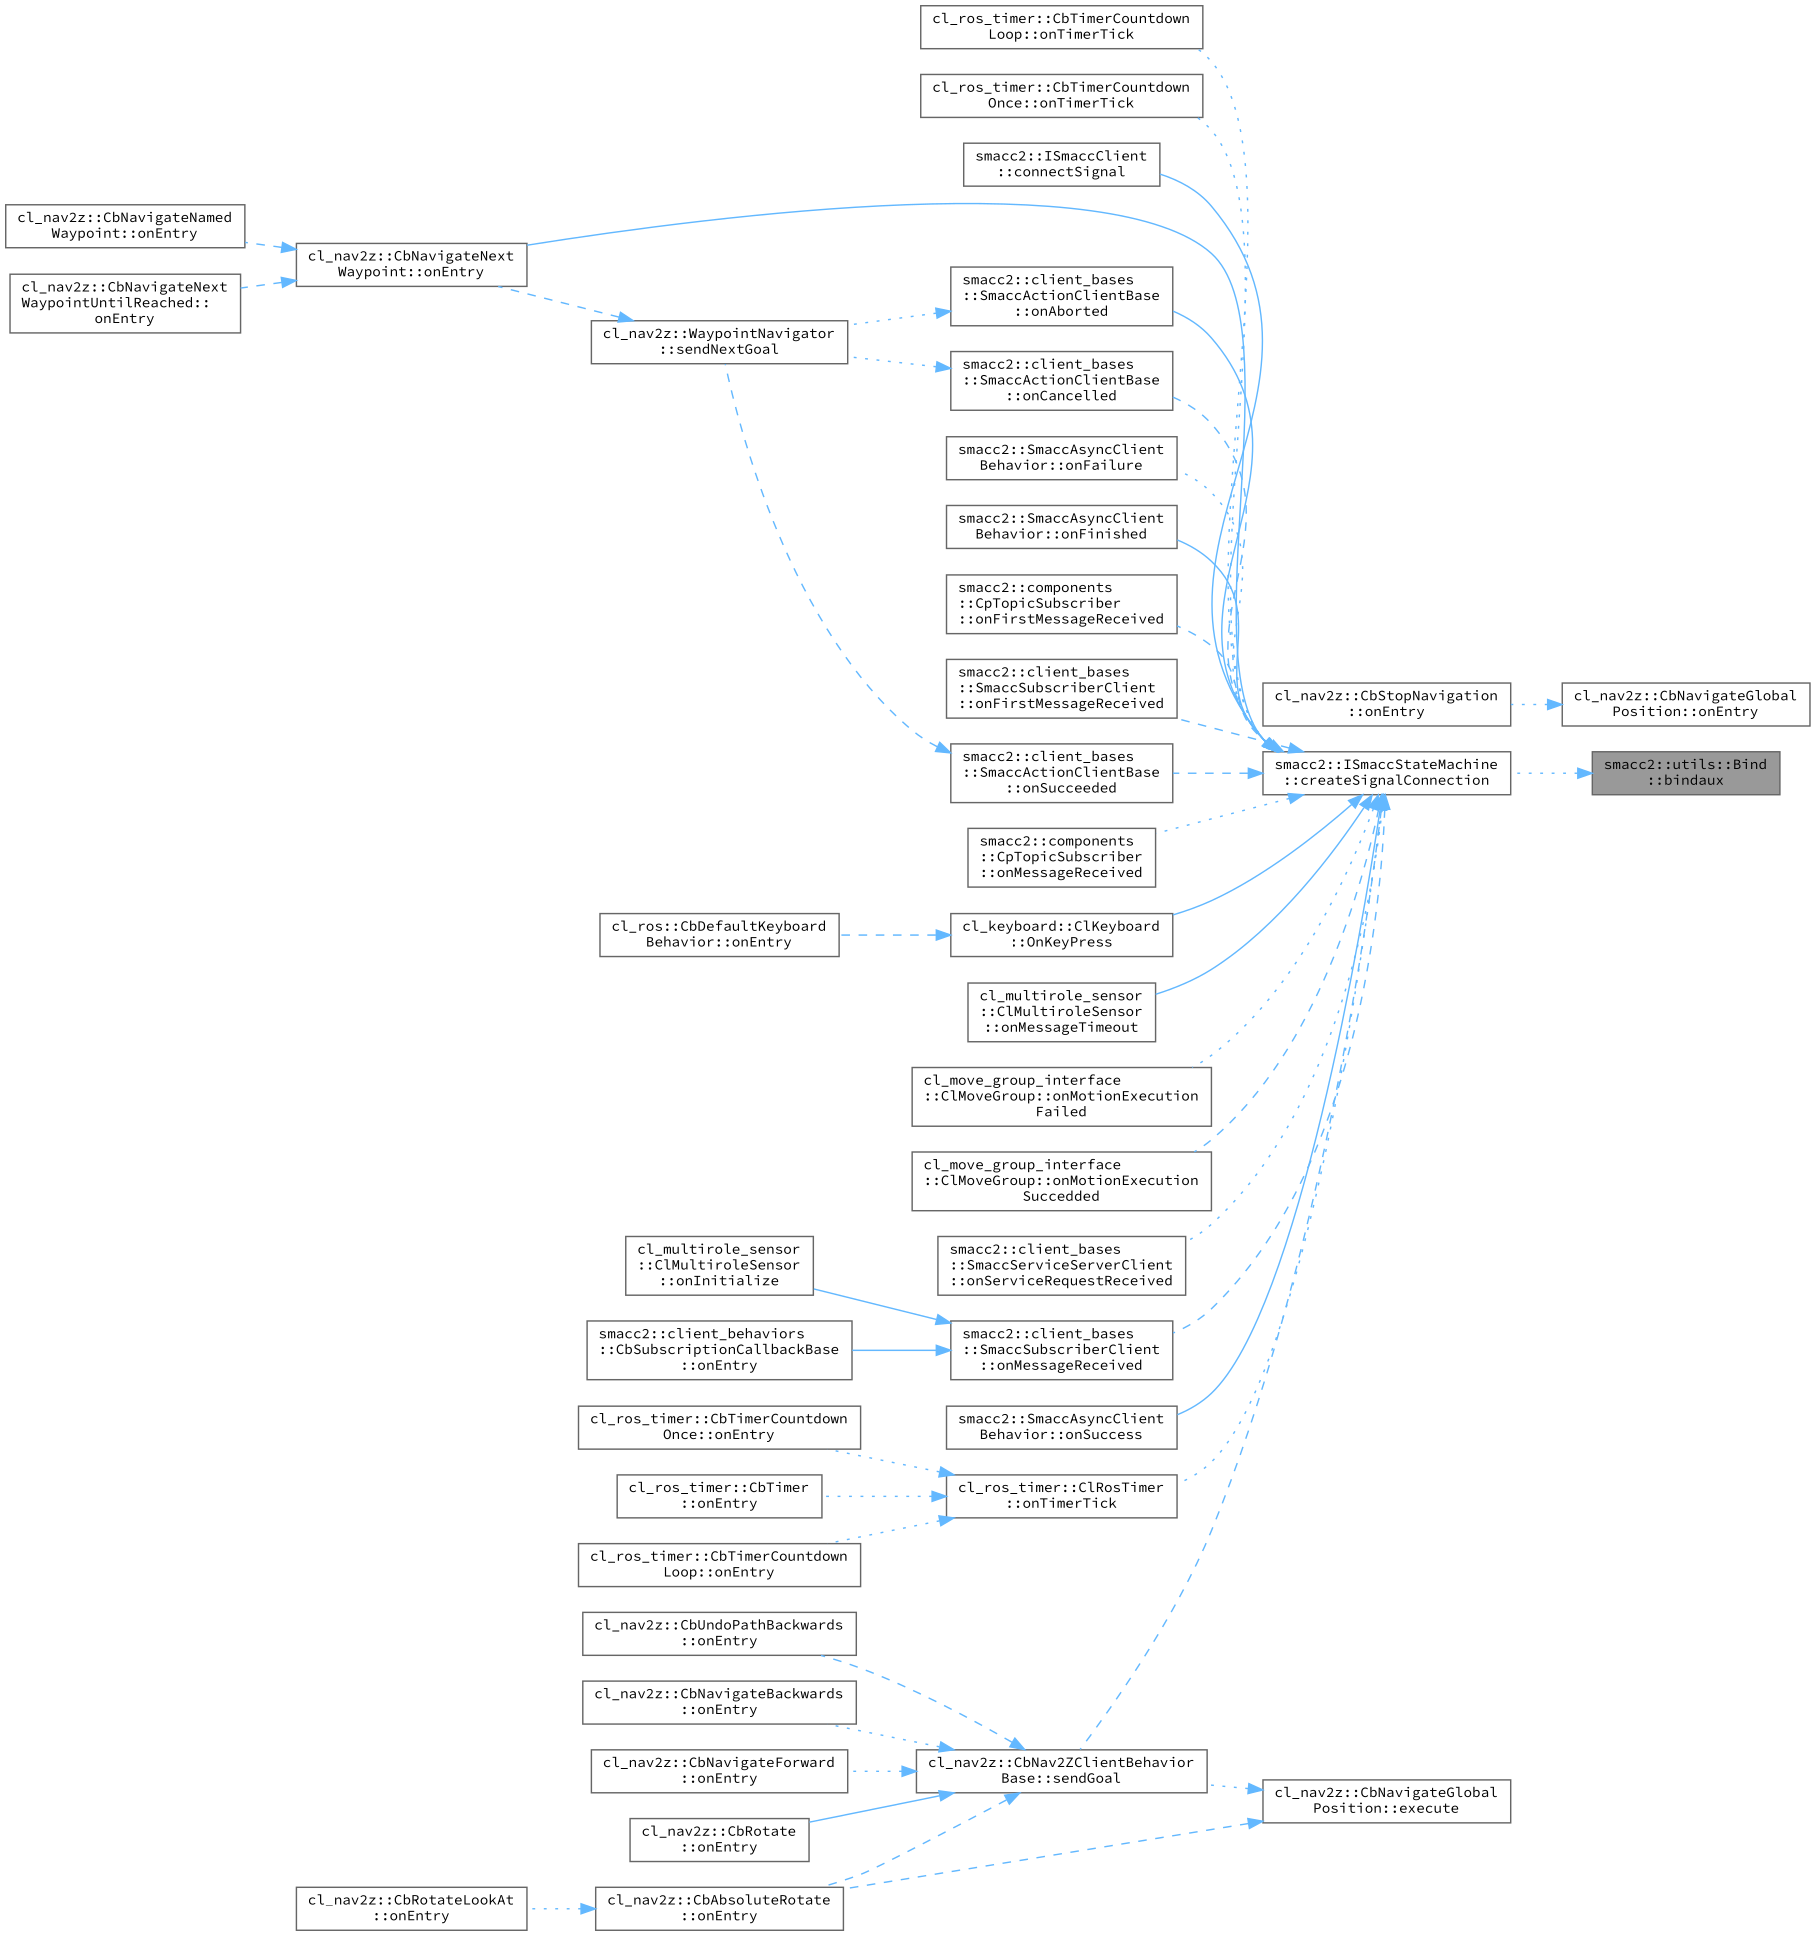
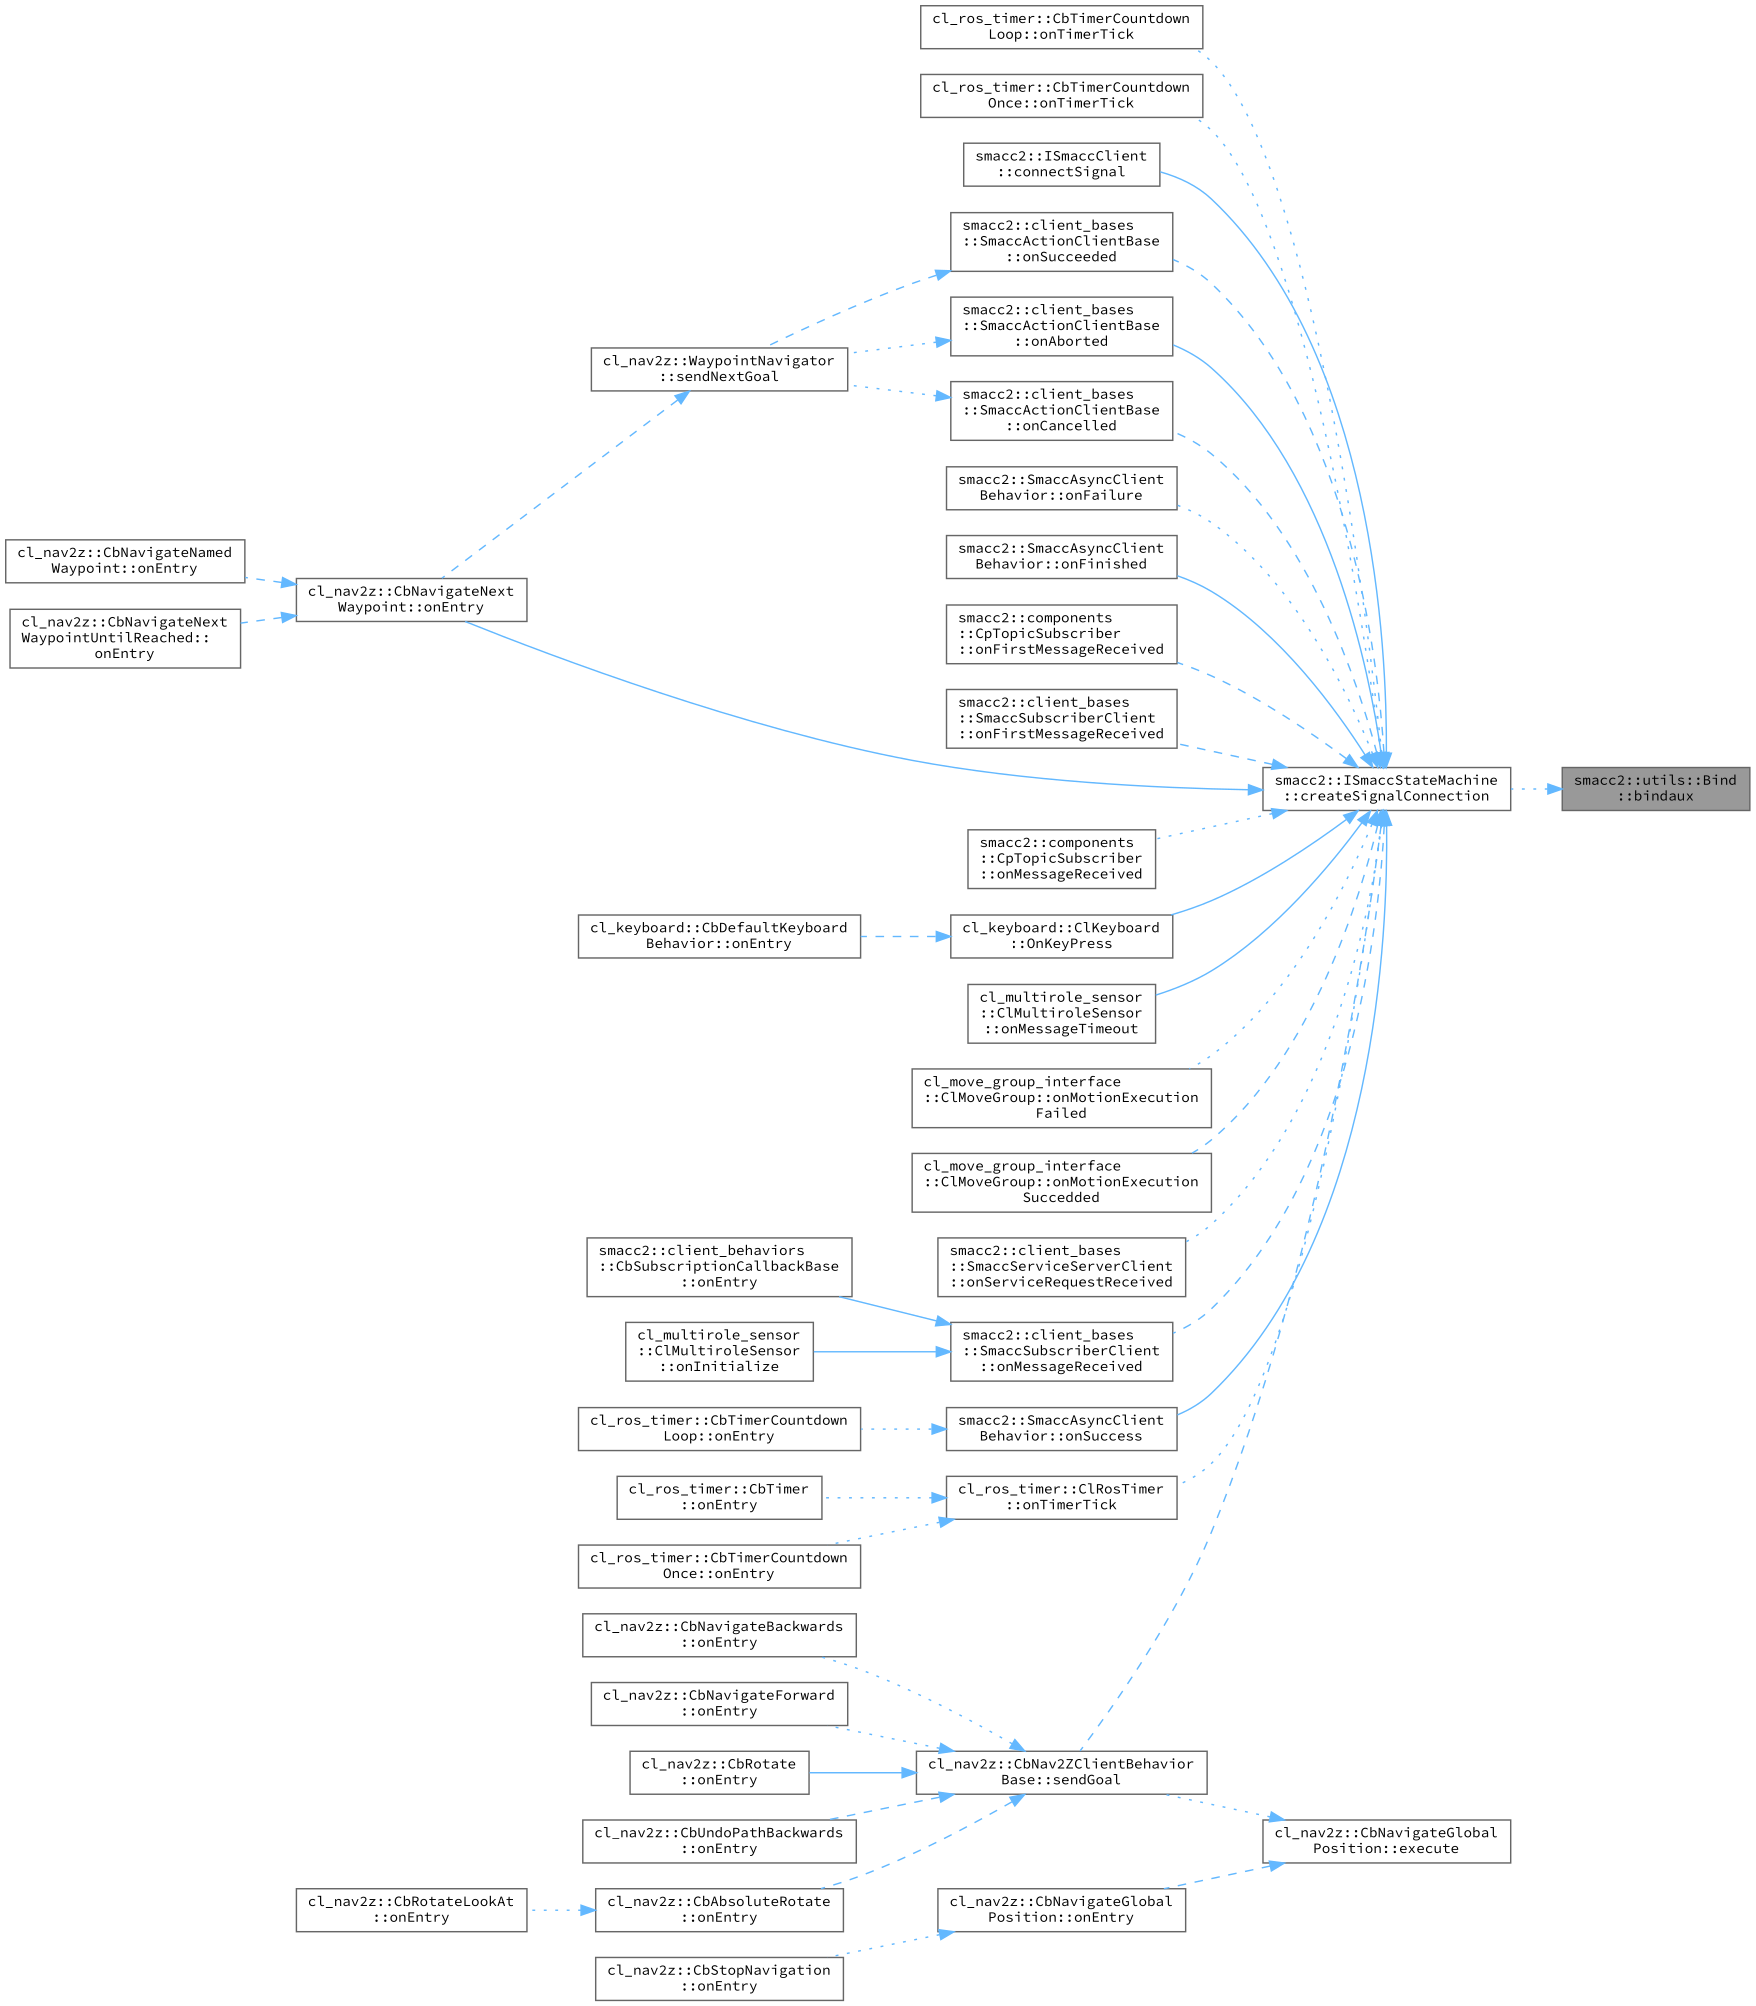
  digraph {
    fontname="Source Code Pro"
    rankdir=RL
    node [color=grey40 fillcolor=white fontname="Source Code Pro" fontsize=10 shape=box style=filled]
    edge [color=steelblue1 dir=back fontname="Source Code Pro" fontsize=10 labelfontname=Helvetica labelfontsize=10 style=dotted]
    n1 [color=gray40 fillcolor=grey60 fontcolor=black height=0.2 label="smacc2::utils::Bind\l::bindaux" width=0.4]
    n2 [height=0.2 label="smacc2::ISmaccStateMachine\l::createSignalConnection" width=0.4]
    n3 [height=0.2 label="smacc2::ISmaccClient\l::connectSignal" width=0.4]
    n4 [height=0.2 label="smacc2::client_bases\l::SmaccActionClientBase\l::onAborted" width=0.4]
    n5 [height=0.2 label="cl_nav2z::CbNavigateNext\lWaypoint::onEntry" width=0.4]
    n6 [height=0.2 label="smacc2::client_bases\l::SmaccActionClientBase\l::onCancelled" width=0.4]
    n7 [height=0.2 label="smacc2::SmaccAsyncClient\lBehavior::onFailure" width=0.4]
    n8 [height=0.2 label="smacc2::SmaccAsyncClient\lBehavior::onFinished" width=0.4]
    n9 [height=0.2 label="smacc2::components\l::CpTopicSubscriber\l::onFirstMessageReceived" width=0.4]
    n10 [height=0.2 label="smacc2::client_bases\l::SmaccSubscriberClient\l::onFirstMessageReceived" width=0.4]
    n11 [height=0.2 label="cl_keyboard::ClKeyboard\l::OnKeyPress" width=0.4]
    n12 [height=0.2 label="smacc2::components\l::CpTopicSubscriber\l::onMessageReceived" width=0.4]
    n13 [height=0.2 label="smacc2::client_bases\l::SmaccSubscriberClient\l::onMessageReceived" width=0.4]
    n14 [height=0.2 label="cl_multirole_sensor\l::ClMultiroleSensor\l::onMessageTimeout" width=0.4]
    n15 [height=0.2 label="cl_move_group_interface\l::ClMoveGroup::onMotionExecution\lFailed" width=0.4]
    n16 [height=0.2 label="cl_move_group_interface\l::ClMoveGroup::onMotionExecution\lSuccedded" width=0.4]
    n17 [height=0.2 label="smacc2::client_bases\l::SmaccServiceServerClient\l::onServiceRequestReceived" width=0.4]
    n18 [height=0.2 label="smacc2::client_bases\l::SmaccActionClientBase\l::onSucceeded" width=0.4]
    n19 [height=0.2 label="smacc2::SmaccAsyncClient\lBehavior::onSuccess" width=0.4]
    n20 [height=0.2 label="cl_ros_timer::ClRosTimer\l::onTimerTick" width=0.4]
    n21 [height=0.2 label="cl_ros_timer::CbTimerCountdown\lLoop::onTimerTick" width=0.4]
    n22 [height=0.2 label="cl_ros_timer::CbTimerCountdown\lOnce::onTimerTick" width=0.4]
    n23 [height=0.2 label="cl_nav2z::CbNav2ZClientBehavior\lBase::sendGoal" width=0.4]
    n24 [height=0.2 label="cl_nav2z::WaypointNavigator\l::sendNextGoal" width=0.4]
    n25 [height=0.2 label="cl_nav2z::CbNavigateNamed\lWaypoint::onEntry" width=0.4]
    n26 [height=0.2 label="cl_nav2z::CbNavigateNext\lWaypointUntilReached::\lonEntry" width=0.4]
-   n27 [height=0.2 label="cl_ros::CbDefaultKeyboard\lBehavior::onEntry" width=0.4]
+   n27 [height=0.2 label="cl_keyboard::CbDefaultKeyboard\lBehavior::onEntry" width=0.4]
    n28 [height=0.2 label="smacc2::client_behaviors\l::CbSubscriptionCallbackBase\l::onEntry" width=0.4]
    n29 [height=0.2 label="cl_multirole_sensor\l::ClMultiroleSensor\l::onInitialize" width=0.4]
    n30 [height=0.2 label="cl_ros_timer::CbTimer\l::onEntry" width=0.4]
    n31 [height=0.2 label="cl_ros_timer::CbTimerCountdown\lLoop::onEntry" width=0.4]
    n32 [height=0.2 label="cl_ros_timer::CbTimerCountdown\lOnce::onEntry" width=0.4]
    n33 [height=0.2 label="cl_nav2z::CbAbsoluteRotate\l::onEntry" width=0.4]
    n34 [height=0.2 label="cl_nav2z::CbNavigateBackwards\l::onEntry" width=0.4]
    n35 [height=0.2 label="cl_nav2z::CbNavigateForward\l::onEntry" width=0.4]
    n36 [height=0.2 label="cl_nav2z::CbRotate\l::onEntry" width=0.4]
    n37 [height=0.2 label="cl_nav2z::CbUndoPathBackwards\l::onEntry" width=0.4]
    n38 [height=0.2 label="cl_nav2z::CbNavigateGlobal\lPosition::execute" width=0.4]
    n39 [height=0.2 label="cl_nav2z::CbNavigateGlobal\lPosition::onEntry" width=0.4]
    n40 [height=0.2 label="cl_nav2z::CbRotateLookAt\l::onEntry" width=0.4]
    n41 [height=0.2 label="cl_nav2z::CbStopNavigation\l::onEntry" width=0.4]
    n1 -> n2
    n2 -> n3 [style=solid]
    n2 -> n4 [style=solid]
    n2 -> n5 [style=solid]
    n2 -> n6 [style=dashed]
    n2 -> n7
    n2 -> n8 [style=solid]
    n2 -> n9 [style=dashed]
    n2 -> n10 [style=dashed]
    n2 -> n11 [style=solid]
    n2 -> n12
    n2 -> n13 [style=dashed]
    n2 -> n14 [style=solid]
    n2 -> n15
    n2 -> n16 [style=dashed]
    n2 -> n17
    n2 -> n18 [style=dashed]
    n2 -> n19 [style=solid]
    n2 -> n20
    n2 -> n21
    n2 -> n22
    n2 -> n23 [style=dashed]
    n4 -> n24
    n5 -> n25 [style=dashed]
    n5 -> n26 [style=dashed]
    n6 -> n24
    n11 -> n27 [style=dashed]
    n13 -> n28 [style=solid]
    n13 -> n29 [style=solid]
    n18 -> n24 [style=dashed]
    n20 -> n30
-   n20 -> n31
+   n19 -> n31
    n20 -> n32
    n23 -> n33 [style=dashed]
    n23 -> n34
    n23 -> n35
    n23 -> n36 [style=solid]
    n23 -> n37 [style=dashed]
    n24 -> n5 [style=dashed]
    n33 -> n40
    n38 -> n23
-   n38 -> n33 [style=dashed]
+   n38 -> n39 [style=dashed]
    n39 -> n41
  }
